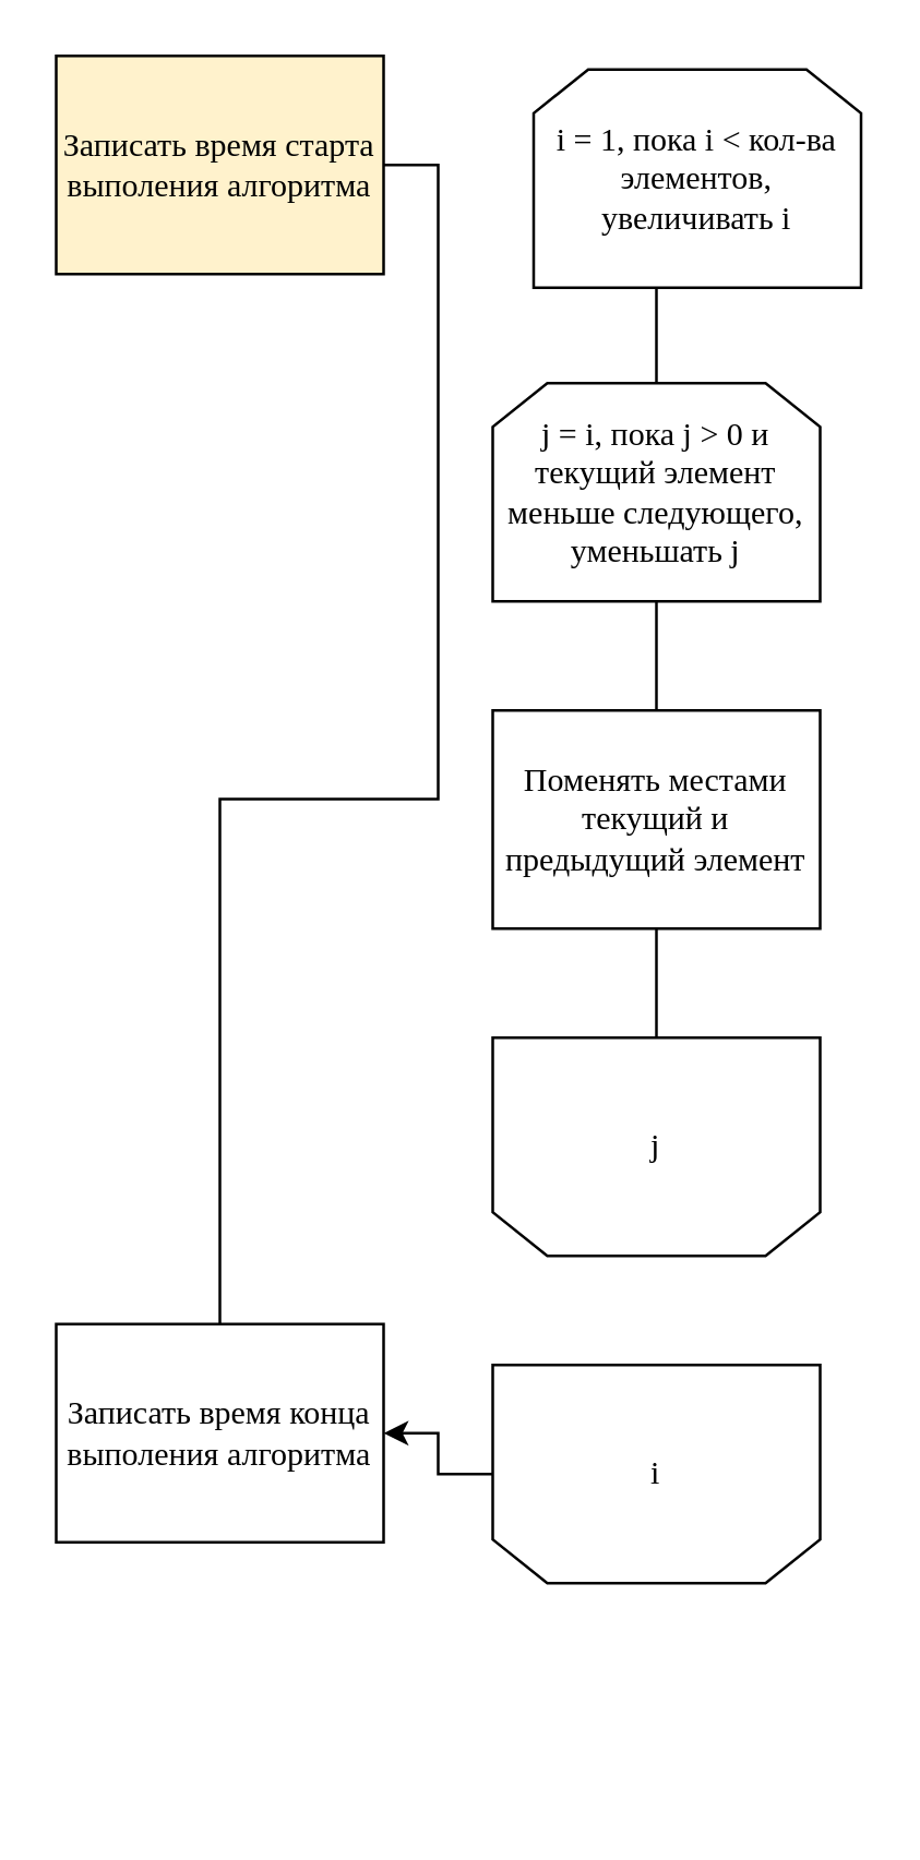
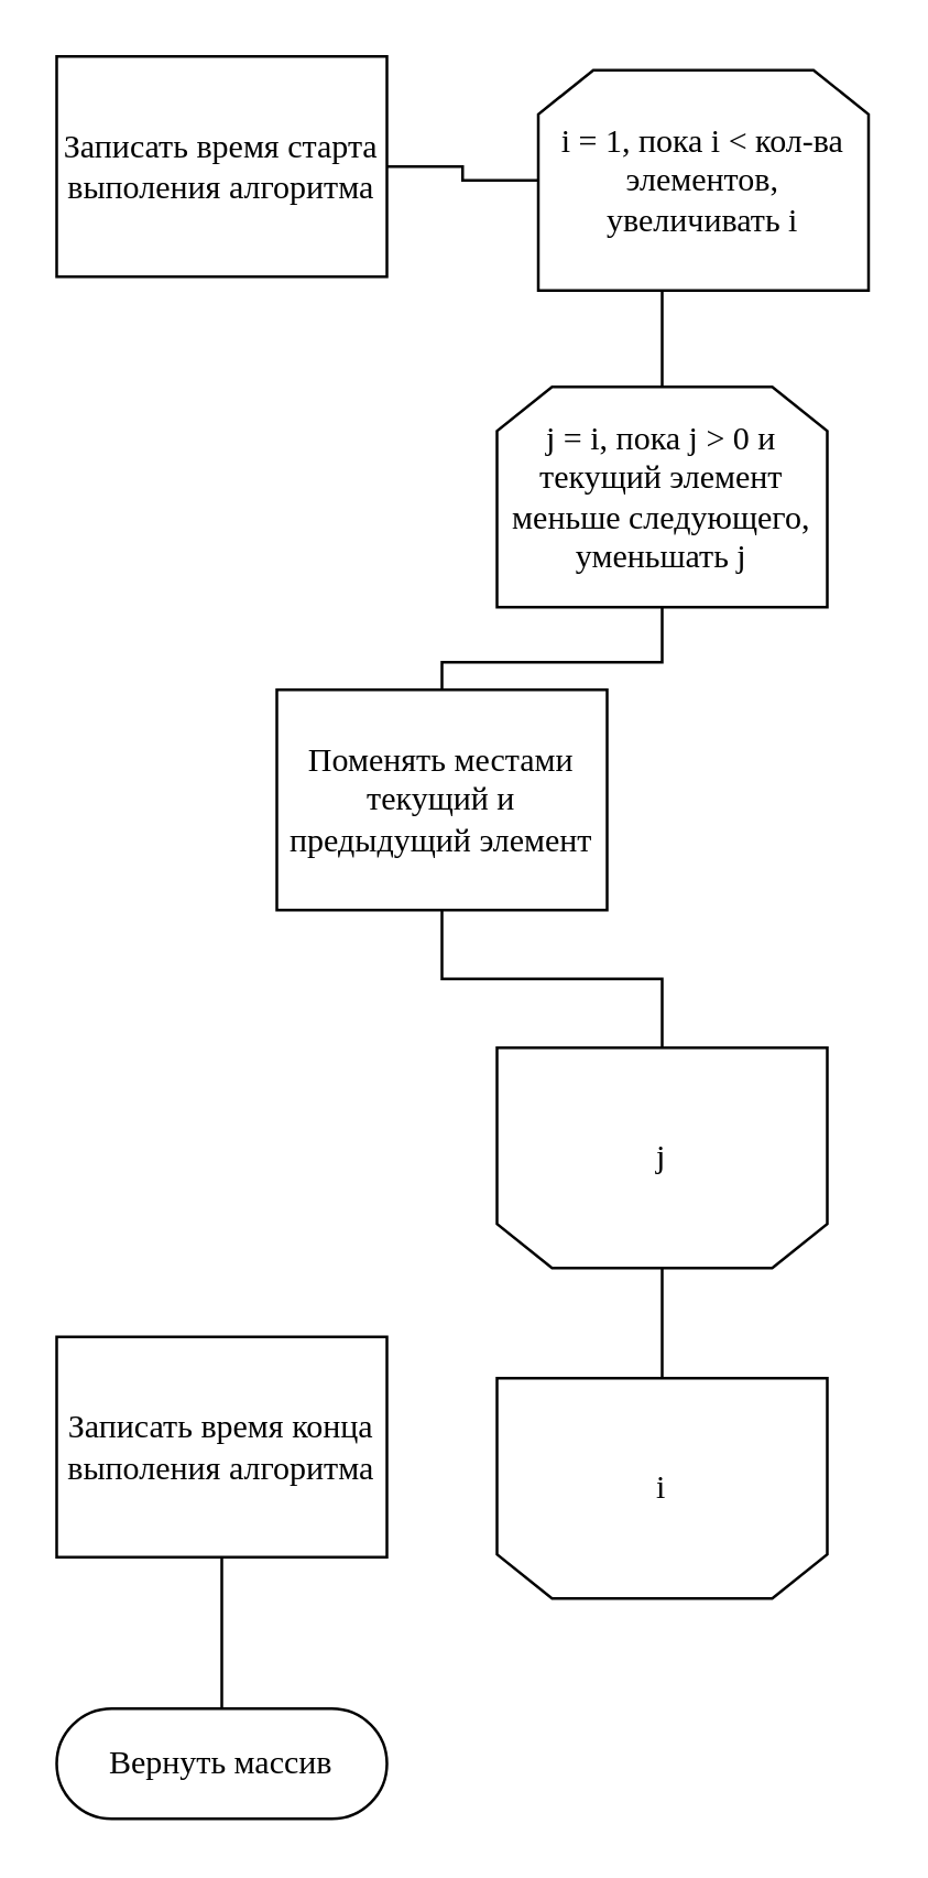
  <mxCell id="0" />
  <mxCell id="1" parent="0" />
  <mxCell id="2" style="edgeStyle=orthogonalEdgeStyle;rounded=0;orthogonalLoop=1;jettySize=auto;html=1;exitX=0.5;exitY=1;exitDx=0;exitDy=0;entryX=0.5;entryY=0;entryDx=0;entryDy=0;endArrow=none;endFill=0;fontFamily=Times New Roman;" parent="1" source="3" target="7" edge="1"><mxGeometry relative="1" as="geometry" /></mxCell>
  <mxCell id="3" value="i = 1, пока i &amp;lt; кол-ва элементов, увеличивать i" style="shape=loopLimit;whiteSpace=wrap;html=1;fontFamily=Times New Roman;" parent="1" vertex="1"><mxGeometry x="195" y="25" width="120" height="80" as="geometry" /></mxCell>
- <mxCell id="4" style="edgeStyle=orthogonalEdgeStyle;rounded=0;orthogonalLoop=1;jettySize=auto;html=1;exitX=1;exitY=0.5;exitDx=0;exitDy=0;entryX=1;entryY=0.5;entryDx=0;entryDy=0;endArrow=classic;endFill=1;fontFamily=Times New Roman;" parent="1" source="5" target="16" edge="1"><mxGeometry relative="1" as="geometry" /></mxCell>
  <mxCell id="5" value="i" style="shape=loopLimit;whiteSpace=wrap;html=1;direction=west;fontFamily=Times New Roman;" parent="1" vertex="1"><mxGeometry x="180" y="500" width="120" height="80" as="geometry" /></mxCell>
  <mxCell id="6" style="edgeStyle=orthogonalEdgeStyle;rounded=0;orthogonalLoop=1;jettySize=auto;html=1;exitX=0.5;exitY=1;exitDx=0;exitDy=0;entryX=0.5;entryY=0;entryDx=0;entryDy=0;endArrow=none;endFill=0;fontFamily=Times New Roman;" parent="1" source="7" target="11" edge="1"><mxGeometry relative="1" as="geometry" /></mxCell>
  <mxCell id="7" value="j = i, пока j &amp;gt; 0 и текущий элемент меньше следующего, уменьшать j" style="shape=loopLimit;whiteSpace=wrap;html=1;fontFamily=Times New Roman;" parent="1" vertex="1"><mxGeometry x="180" y="140" width="120" height="80" as="geometry" /></mxCell>
+ <mxCell id="8" style="edgeStyle=orthogonalEdgeStyle;rounded=0;orthogonalLoop=1;jettySize=auto;html=1;exitX=0.5;exitY=0;exitDx=0;exitDy=0;entryX=0.5;entryY=1;entryDx=0;entryDy=0;endArrow=none;endFill=0;fontFamily=Times New Roman;" parent="1" source="9" target="5" edge="1"><mxGeometry relative="1" as="geometry" /></mxCell>
  <mxCell id="9" value="j" style="shape=loopLimit;whiteSpace=wrap;html=1;direction=west;fontFamily=Times New Roman;" parent="1" vertex="1"><mxGeometry x="180" y="380" width="120" height="80" as="geometry" /></mxCell>
  <mxCell id="10" style="edgeStyle=orthogonalEdgeStyle;rounded=0;orthogonalLoop=1;jettySize=auto;html=1;exitX=0.5;exitY=1;exitDx=0;exitDy=0;endArrow=none;endFill=0;fontFamily=Times New Roman;" parent="1" source="11" target="9" edge="1"><mxGeometry relative="1" as="geometry" /></mxCell>
- <mxCell id="11" value="Поменять местами текущий и предыдущий элемент" style="rounded=0;whiteSpace=wrap;html=1;fontFamily=Times New Roman;" parent="1" vertex="1"><mxGeometry x="180" y="260" width="120" height="80" as="geometry" /></mxCell>
- <mxCell id="13" style="edgeStyle=orthogonalEdgeStyle;rounded=0;orthogonalLoop=1;jettySize=auto;html=1;exitX=1;exitY=0.5;exitDx=0;exitDy=0;endArrow=none;endFill=0;fontFamily=Times New Roman;" parent="1" source="14" target="16" edge="1"><mxGeometry relative="1" as="geometry" /></mxCell>
- <mxCell id="14" value="Записать время старта выполения алгоритма" style="rounded=0;whiteSpace=wrap;html=1;fontFamily=Times New Roman;fillColor=#fff2cc;" parent="1" vertex="1"><mxGeometry x="20" y="20" width="120" height="80" as="geometry" /></mxCell>
+ <mxCell id="11" value="Поменять местами текущий и предыдущий элемент" style="rounded=0;whiteSpace=wrap;html=1;fontFamily=Times New Roman;" parent="1" vertex="1"><mxGeometry x="100" y="250" width="120" height="80" as="geometry" /></mxCell>
+ <mxCell id="12" value="Вернуть массив" style="html=1;dashed=0;whiteSpace=wrap;shape=mxgraph.dfd.start;fontFamily=Times New Roman;" parent="1" vertex="1"><mxGeometry x="20" y="620" width="120" height="40" as="geometry" /></mxCell>
+ <mxCell id="13" style="edgeStyle=orthogonalEdgeStyle;rounded=0;orthogonalLoop=1;jettySize=auto;html=1;exitX=1;exitY=0.5;exitDx=0;exitDy=0;entryX=0;entryY=0.5;entryDx=0;entryDy=0;endArrow=none;endFill=0;fontFamily=Times New Roman;" parent="1" source="14" target="3" edge="1"><mxGeometry relative="1" as="geometry" /></mxCell>
+ <mxCell id="14" value="Записать время старта выполения алгоритма" style="rounded=0;whiteSpace=wrap;html=1;fontFamily=Times New Roman;" parent="1" vertex="1"><mxGeometry x="20" y="20" width="120" height="80" as="geometry" /></mxCell>
+ <mxCell id="15" style="edgeStyle=orthogonalEdgeStyle;rounded=0;orthogonalLoop=1;jettySize=auto;html=1;exitX=0.5;exitY=1;exitDx=0;exitDy=0;endArrow=none;endFill=0;fontFamily=Times New Roman;" parent="1" source="16" target="12" edge="1"><mxGeometry relative="1" as="geometry" /></mxCell>
  <mxCell id="16" value="Записать время конца выполения алгоритма" style="rounded=0;whiteSpace=wrap;html=1;fontFamily=Times New Roman;" parent="1" vertex="1"><mxGeometry x="20" y="485" width="120" height="80" as="geometry" /></mxCell>
